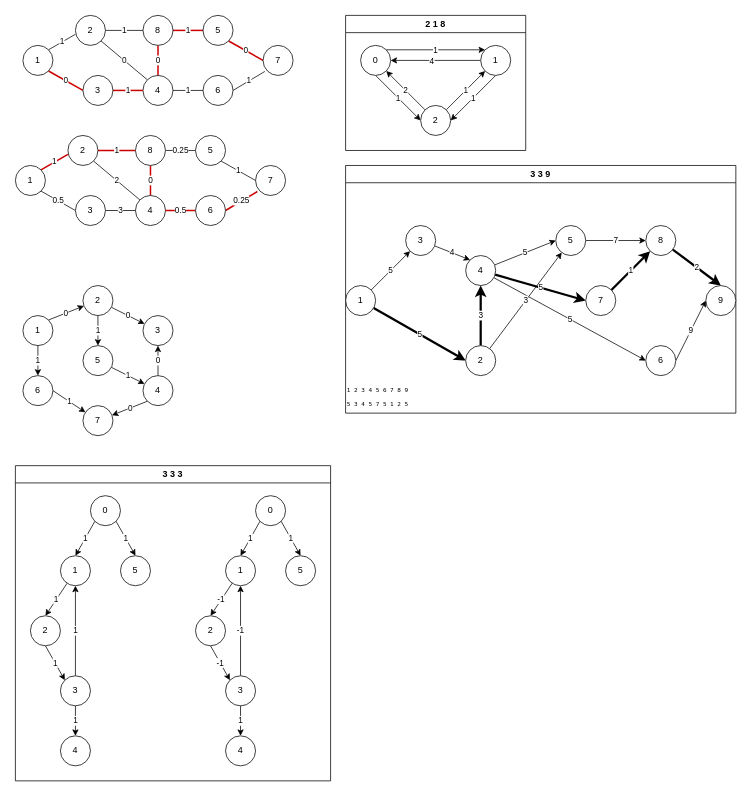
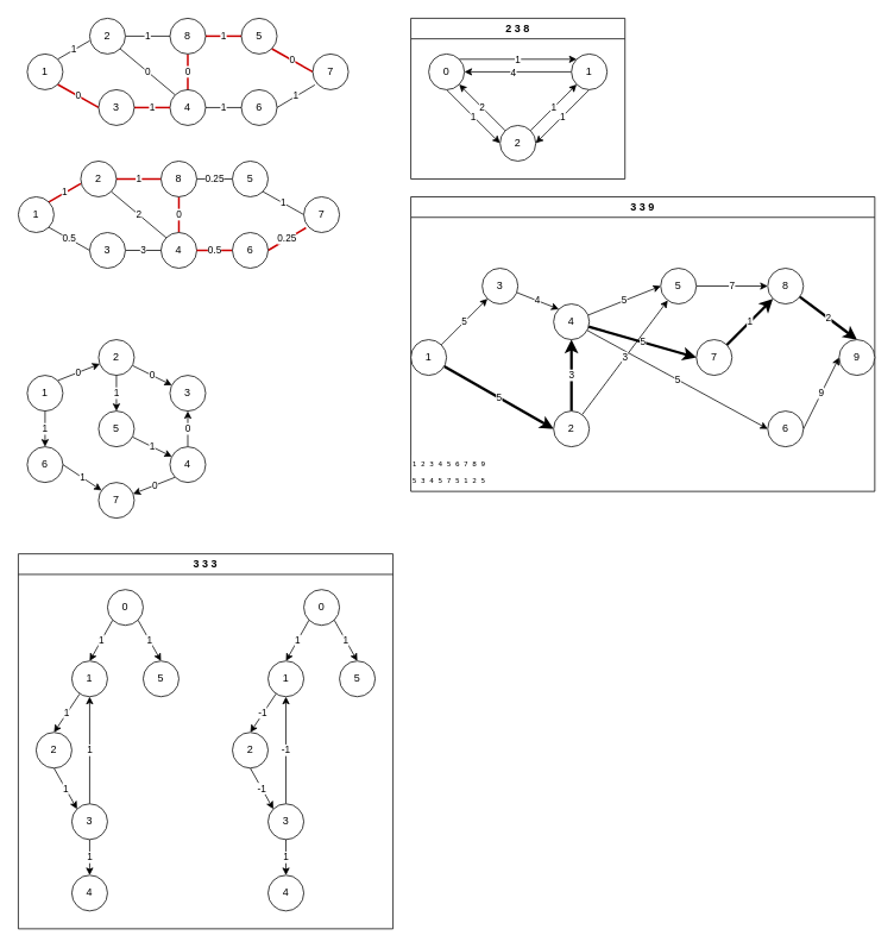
  <mxCell id="0" />
  <mxCell id="1" parent="0" />
  <mxCell id="2" value="1" style="edgeStyle=none;html=1;exitX=1;exitY=0;exitDx=0;exitDy=0;entryX=0;entryY=0.629;entryDx=0;entryDy=0;entryPerimeter=0;endArrow=none;endFill=0;" parent="1" source="4" target="7" edge="1"><mxGeometry relative="1" as="geometry" /></mxCell>
  <mxCell id="3" value="0" style="edgeStyle=none;html=1;exitX=1;exitY=1;exitDx=0;exitDy=0;entryX=0;entryY=0.5;entryDx=0;entryDy=0;endArrow=none;endFill=0;strokeColor=#CC0000;strokeWidth=2;" parent="1" source="4" target="19" edge="1"><mxGeometry relative="1" as="geometry" /></mxCell>
  <mxCell id="4" value="1" style="ellipse;whiteSpace=wrap;html=1;aspect=fixed;" parent="1" vertex="1"><mxGeometry x="30" y="60" width="40" height="40" as="geometry" /></mxCell>
  <mxCell id="5" value="1" style="edgeStyle=none;html=1;entryX=0;entryY=0.5;entryDx=0;entryDy=0;endArrow=none;endFill=0;" parent="1" source="7" target="10" edge="1"><mxGeometry relative="1" as="geometry" /></mxCell>
  <mxCell id="6" value="0" style="edgeStyle=none;html=1;exitX=1;exitY=1;exitDx=0;exitDy=0;entryX=0;entryY=0;entryDx=0;entryDy=0;endArrow=none;endFill=0;" parent="1" source="7" target="12" edge="1"><mxGeometry relative="1" as="geometry" /></mxCell>
  <mxCell id="7" value="2" style="ellipse;whiteSpace=wrap;html=1;aspect=fixed;" parent="1" vertex="1"><mxGeometry x="100" y="20" width="40" height="40" as="geometry" /></mxCell>
  <mxCell id="8" value="1" style="edgeStyle=none;html=1;entryX=0;entryY=0.5;entryDx=0;entryDy=0;endArrow=none;endFill=0;strokeColor=#CC0000;strokeWidth=2;" parent="1" source="10" target="14" edge="1"><mxGeometry relative="1" as="geometry" /></mxCell>
  <mxCell id="9" value="0" style="edgeStyle=none;html=1;exitX=0.5;exitY=1;exitDx=0;exitDy=0;entryX=0.5;entryY=0;entryDx=0;entryDy=0;endArrow=none;endFill=0;strokeColor=#CC0000;strokeWidth=2;" parent="1" source="10" target="12" edge="1"><mxGeometry relative="1" as="geometry"><Array as="points"><mxPoint x="210" y="80" /></Array><mxPoint as="offset" /></mxGeometry></mxCell>
  <mxCell id="10" value="8" style="ellipse;whiteSpace=wrap;html=1;aspect=fixed;" parent="1" vertex="1"><mxGeometry x="190" y="20" width="40" height="40" as="geometry" /></mxCell>
  <mxCell id="11" value="1" style="edgeStyle=none;html=1;exitX=1;exitY=0.5;exitDx=0;exitDy=0;entryX=0;entryY=0.5;entryDx=0;entryDy=0;endArrow=none;endFill=0;" parent="1" source="12" target="16" edge="1"><mxGeometry relative="1" as="geometry" /></mxCell>
  <mxCell id="12" value="4" style="ellipse;whiteSpace=wrap;html=1;aspect=fixed;" parent="1" vertex="1"><mxGeometry x="190" y="100" width="40" height="40" as="geometry" /></mxCell>
  <mxCell id="13" value="0" style="edgeStyle=none;html=1;exitX=1;exitY=1;exitDx=0;exitDy=0;entryX=0;entryY=0.5;entryDx=0;entryDy=0;endArrow=none;endFill=0;strokeColor=#CC0000;strokeWidth=2;" parent="1" source="14" target="17" edge="1"><mxGeometry relative="1" as="geometry" /></mxCell>
  <mxCell id="14" value="5" style="ellipse;whiteSpace=wrap;html=1;aspect=fixed;" parent="1" vertex="1"><mxGeometry x="270" y="20" width="40" height="40" as="geometry" /></mxCell>
  <mxCell id="15" value="1" style="edgeStyle=none;html=1;exitX=1;exitY=0.5;exitDx=0;exitDy=0;entryX=0.06;entryY=0.867;entryDx=0;entryDy=0;entryPerimeter=0;endArrow=none;endFill=0;" parent="1" source="16" target="17" edge="1"><mxGeometry relative="1" as="geometry" /></mxCell>
  <mxCell id="16" value="6" style="ellipse;whiteSpace=wrap;html=1;aspect=fixed;" parent="1" vertex="1"><mxGeometry x="270" y="100" width="40" height="40" as="geometry" /></mxCell>
  <mxCell id="17" value="7" style="ellipse;whiteSpace=wrap;html=1;aspect=fixed;" parent="1" vertex="1"><mxGeometry x="350" y="60" width="40" height="40" as="geometry" /></mxCell>
  <mxCell id="18" value="1" style="edgeStyle=none;html=1;exitX=1;exitY=0.5;exitDx=0;exitDy=0;entryX=0;entryY=0.5;entryDx=0;entryDy=0;endArrow=none;endFill=0;strokeColor=#CC0000;strokeWidth=2;" parent="1" source="19" target="12" edge="1"><mxGeometry relative="1" as="geometry" /></mxCell>
  <mxCell id="19" value="3" style="ellipse;whiteSpace=wrap;html=1;aspect=fixed;" parent="1" vertex="1"><mxGeometry x="110" y="100" width="40" height="40" as="geometry" /></mxCell>
  <mxCell id="20" value="1" style="edgeStyle=none;html=1;exitX=1;exitY=0;exitDx=0;exitDy=0;entryX=0;entryY=0.629;entryDx=0;entryDy=0;entryPerimeter=0;endArrow=none;endFill=0;strokeWidth=2;strokeColor=#CC0000;" parent="1" source="22" target="25" edge="1"><mxGeometry relative="1" as="geometry" /></mxCell>
  <mxCell id="21" value="0.5" style="edgeStyle=none;html=1;exitX=1;exitY=1;exitDx=0;exitDy=0;entryX=0;entryY=0.5;entryDx=0;entryDy=0;endArrow=none;endFill=0;" parent="1" source="22" target="38" edge="1"><mxGeometry relative="1" as="geometry" /></mxCell>
  <mxCell id="22" value="1" style="ellipse;whiteSpace=wrap;html=1;aspect=fixed;" parent="1" vertex="1"><mxGeometry x="20" y="220" width="40" height="40" as="geometry" /></mxCell>
  <mxCell id="23" value="1" style="edgeStyle=none;html=1;entryX=0;entryY=0.5;entryDx=0;entryDy=0;endArrow=none;endFill=0;strokeWidth=2;strokeColor=#CC0000;" parent="1" source="25" target="28" edge="1"><mxGeometry relative="1" as="geometry" /></mxCell>
  <mxCell id="24" value="2" style="edgeStyle=none;html=1;exitX=1;exitY=1;exitDx=0;exitDy=0;entryX=0;entryY=0;entryDx=0;entryDy=0;endArrow=none;endFill=0;strokeWidth=1;strokeColor=#000000;" parent="1" source="25" target="30" edge="1"><mxGeometry relative="1" as="geometry" /></mxCell>
  <mxCell id="25" value="2" style="ellipse;whiteSpace=wrap;html=1;aspect=fixed;" parent="1" vertex="1"><mxGeometry x="90" y="180" width="40" height="40" as="geometry" /></mxCell>
  <mxCell id="26" value="0.25" style="edgeStyle=none;html=1;entryX=0;entryY=0.5;entryDx=0;entryDy=0;endArrow=none;endFill=0;" parent="1" source="28" target="32" edge="1"><mxGeometry relative="1" as="geometry" /></mxCell>
  <mxCell id="27" value="0" style="edgeStyle=none;html=1;exitX=0.5;exitY=1;exitDx=0;exitDy=0;entryX=0.5;entryY=0;entryDx=0;entryDy=0;endArrow=none;endFill=0;strokeWidth=2;strokeColor=#CC0000;" parent="1" source="28" target="30" edge="1"><mxGeometry relative="1" as="geometry"><Array as="points"><mxPoint x="200" y="240" /></Array></mxGeometry></mxCell>
  <mxCell id="28" value="8" style="ellipse;whiteSpace=wrap;html=1;aspect=fixed;" parent="1" vertex="1"><mxGeometry x="180" y="180" width="40" height="40" as="geometry" /></mxCell>
  <mxCell id="29" value="1" style="edgeStyle=none;html=1;exitX=1;exitY=0.5;exitDx=0;exitDy=0;entryX=0;entryY=0.5;entryDx=0;entryDy=0;endArrow=none;endFill=0;" parent="1" source="30" target="35" edge="1"><mxGeometry relative="1" as="geometry" /></mxCell>
  <mxCell id="30" value="4" style="ellipse;whiteSpace=wrap;html=1;aspect=fixed;" parent="1" vertex="1"><mxGeometry x="180" y="260" width="40" height="40" as="geometry" /></mxCell>
  <mxCell id="31" value="1" style="edgeStyle=none;html=1;exitX=1;exitY=1;exitDx=0;exitDy=0;entryX=0;entryY=0.5;entryDx=0;entryDy=0;endArrow=none;endFill=0;" parent="1" source="32" target="36" edge="1"><mxGeometry relative="1" as="geometry" /></mxCell>
  <mxCell id="32" value="5" style="ellipse;whiteSpace=wrap;html=1;aspect=fixed;" parent="1" vertex="1"><mxGeometry x="260" y="180" width="40" height="40" as="geometry" /></mxCell>
  <mxCell id="33" value="0.25" style="edgeStyle=none;html=1;exitX=1;exitY=0.5;exitDx=0;exitDy=0;entryX=0.06;entryY=0.867;entryDx=0;entryDy=0;entryPerimeter=0;endArrow=none;endFill=0;strokeWidth=2;strokeColor=#CC0000;" parent="1" source="35" target="36" edge="1"><mxGeometry relative="1" as="geometry" /></mxCell>
  <mxCell id="34" value="0.5" style="edgeStyle=none;html=1;endArrow=none;endFill=0;strokeColor=#CC0000;strokeWidth=2;" parent="1" source="35" target="30" edge="1"><mxGeometry relative="1" as="geometry" /></mxCell>
  <mxCell id="35" value="6" style="ellipse;whiteSpace=wrap;html=1;aspect=fixed;" parent="1" vertex="1"><mxGeometry x="260" y="260" width="40" height="40" as="geometry" /></mxCell>
  <mxCell id="36" value="7" style="ellipse;whiteSpace=wrap;html=1;aspect=fixed;" parent="1" vertex="1"><mxGeometry x="340" y="220" width="40" height="40" as="geometry" /></mxCell>
  <mxCell id="37" value="3" style="edgeStyle=none;html=1;exitX=1;exitY=0.5;exitDx=0;exitDy=0;entryX=0;entryY=0.5;entryDx=0;entryDy=0;endArrow=none;endFill=0;" parent="1" source="38" target="30" edge="1"><mxGeometry relative="1" as="geometry" /></mxCell>
  <mxCell id="38" value="3" style="ellipse;whiteSpace=wrap;html=1;aspect=fixed;" parent="1" vertex="1"><mxGeometry x="100" y="260" width="40" height="40" as="geometry" /></mxCell>
  <mxCell id="39" value="0" style="edgeStyle=none;html=1;exitX=1;exitY=0;exitDx=0;exitDy=0;" parent="1" source="41" target="47" edge="1"><mxGeometry relative="1" as="geometry" /></mxCell>
  <mxCell id="40" value="1" style="edgeStyle=none;html=1;exitX=0.5;exitY=1;exitDx=0;exitDy=0;" parent="1" source="41" target="51" edge="1"><mxGeometry relative="1" as="geometry" /></mxCell>
  <mxCell id="41" value="1" style="ellipse;whiteSpace=wrap;html=1;aspect=fixed;" parent="1" vertex="1"><mxGeometry x="30" y="420" width="40" height="40" as="geometry" /></mxCell>
  <mxCell id="42" value="0" style="edgeStyle=none;html=1;exitX=0.5;exitY=0;exitDx=0;exitDy=0;entryX=0.5;entryY=1;entryDx=0;entryDy=0;" parent="1" source="44" target="53" edge="1"><mxGeometry relative="1" as="geometry" /></mxCell>
  <mxCell id="43" value="0" style="edgeStyle=none;html=1;exitX=0;exitY=1;exitDx=0;exitDy=0;" parent="1" source="44" target="52" edge="1"><mxGeometry relative="1" as="geometry"><Array as="points" /></mxGeometry></mxCell>
  <mxCell id="44" value="4" style="ellipse;whiteSpace=wrap;html=1;aspect=fixed;" parent="1" vertex="1"><mxGeometry x="190" y="500" width="40" height="40" as="geometry" /></mxCell>
  <mxCell id="45" value="1" style="edgeStyle=none;html=1;" parent="1" source="47" target="49" edge="1"><mxGeometry relative="1" as="geometry" /></mxCell>
  <mxCell id="46" value="0" style="edgeStyle=none;html=1;" parent="1" source="47" target="53" edge="1"><mxGeometry relative="1" as="geometry" /></mxCell>
  <mxCell id="47" value="2" style="ellipse;whiteSpace=wrap;html=1;aspect=fixed;" parent="1" vertex="1"><mxGeometry x="110" y="380" width="40" height="40" as="geometry" /></mxCell>
  <mxCell id="48" value="1" style="edgeStyle=none;html=1;" parent="1" source="49" target="44" edge="1"><mxGeometry relative="1" as="geometry" /></mxCell>
  <mxCell id="49" value="5" style="ellipse;whiteSpace=wrap;html=1;aspect=fixed;" parent="1" vertex="1"><mxGeometry x="110" y="460" width="40" height="40" as="geometry" /></mxCell>
  <mxCell id="50" value="1" style="edgeStyle=none;html=1;exitX=1;exitY=0.5;exitDx=0;exitDy=0;" parent="1" source="51" target="52" edge="1"><mxGeometry relative="1" as="geometry" /></mxCell>
  <mxCell id="51" value="6" style="ellipse;whiteSpace=wrap;html=1;aspect=fixed;" parent="1" vertex="1"><mxGeometry x="30" y="500" width="40" height="40" as="geometry" /></mxCell>
  <mxCell id="52" value="7" style="ellipse;whiteSpace=wrap;html=1;aspect=fixed;" parent="1" vertex="1"><mxGeometry x="110" y="540" width="40" height="40" as="geometry" /></mxCell>
  <mxCell id="53" value="3" style="ellipse;whiteSpace=wrap;html=1;aspect=fixed;" parent="1" vertex="1"><mxGeometry x="190" y="420" width="40" height="40" as="geometry" /></mxCell>
- <mxCell id="54" value="2 1 8" style="swimlane;whiteSpace=wrap;html=1;" parent="1" vertex="1"><mxGeometry x="460" y="20" width="240" height="180" as="geometry" /></mxCell>
+ <mxCell id="54" value="2 3 8" style="swimlane;whiteSpace=wrap;html=1;" parent="1" vertex="1"><mxGeometry x="460" y="20" width="240" height="180" as="geometry" /></mxCell>
  <mxCell id="55" value="1" style="edgeStyle=none;html=1;exitX=1;exitY=0;exitDx=0;exitDy=0;entryX=0;entryY=0;entryDx=0;entryDy=0;" parent="54" source="57" target="61" edge="1"><mxGeometry relative="1" as="geometry" /></mxCell>
  <mxCell id="56" value="1" style="edgeStyle=none;html=1;exitX=0.5;exitY=1;exitDx=0;exitDy=0;entryX=0;entryY=0.5;entryDx=0;entryDy=0;" parent="54" source="57" target="64" edge="1"><mxGeometry relative="1" as="geometry" /></mxCell>
  <mxCell id="57" value="0" style="ellipse;whiteSpace=wrap;html=1;aspect=fixed;" parent="54" vertex="1"><mxGeometry x="20" y="40" width="40" height="40" as="geometry" /></mxCell>
  <mxCell id="58" style="edgeStyle=none;html=1;entryX=1;entryY=0.5;entryDx=0;entryDy=0;" parent="54" source="61" target="57" edge="1"><mxGeometry relative="1" as="geometry" /></mxCell>
  <mxCell id="59" value="4" style="edgeLabel;html=1;align=center;verticalAlign=middle;resizable=0;points=[];" parent="58" vertex="1" connectable="0"><mxGeometry x="0.106" relative="1" as="geometry"><mxPoint as="offset" /></mxGeometry></mxCell>
  <mxCell id="60" value="1" style="edgeStyle=none;html=1;exitX=0.5;exitY=1;exitDx=0;exitDy=0;entryX=1;entryY=0.5;entryDx=0;entryDy=0;" parent="54" source="61" target="64" edge="1"><mxGeometry relative="1" as="geometry" /></mxCell>
  <mxCell id="61" value="1" style="ellipse;whiteSpace=wrap;html=1;aspect=fixed;" parent="54" vertex="1"><mxGeometry x="180" y="40" width="40" height="40" as="geometry" /></mxCell>
  <mxCell id="62" value="2" style="edgeStyle=none;html=1;exitX=0;exitY=0;exitDx=0;exitDy=0;entryX=1;entryY=1;entryDx=0;entryDy=0;" parent="54" source="64" target="57" edge="1"><mxGeometry relative="1" as="geometry" /></mxCell>
  <mxCell id="63" value="1" style="edgeStyle=none;html=1;exitX=1;exitY=0;exitDx=0;exitDy=0;" parent="54" source="64" target="61" edge="1"><mxGeometry relative="1" as="geometry" /></mxCell>
  <mxCell id="64" value="2" style="ellipse;whiteSpace=wrap;html=1;aspect=fixed;" parent="54" vertex="1"><mxGeometry x="100" y="120" width="40" height="40" as="geometry" /></mxCell>
  <mxCell id="65" value="3 3 9" style="swimlane;whiteSpace=wrap;html=1;" parent="1" vertex="1"><mxGeometry x="460" y="220" width="520" height="330" as="geometry" /></mxCell>
  <mxCell id="66" value="5" style="edgeStyle=none;html=1;" parent="65" source="68" target="82" edge="1"><mxGeometry relative="1" as="geometry" /></mxCell>
  <mxCell id="67" value="5" style="edgeStyle=none;html=1;entryX=0;entryY=0.5;entryDx=0;entryDy=0;strokeWidth=3;" parent="65" source="68" target="85" edge="1"><mxGeometry relative="1" as="geometry" /></mxCell>
  <mxCell id="68" value="1" style="ellipse;whiteSpace=wrap;html=1;aspect=fixed;" parent="65" vertex="1"><mxGeometry y="160" width="40" height="40" as="geometry" /></mxCell>
  <mxCell id="69" value="2" style="edgeStyle=none;html=1;entryX=0.5;entryY=0;entryDx=0;entryDy=0;strokeWidth=3;" parent="65" source="70" target="86" edge="1"><mxGeometry relative="1" as="geometry" /></mxCell>
  <mxCell id="70" value="8" style="ellipse;whiteSpace=wrap;html=1;aspect=fixed;" parent="65" vertex="1"><mxGeometry x="400" y="80" width="40" height="40" as="geometry" /></mxCell>
  <mxCell id="71" value="1" style="edgeStyle=none;html=1;entryX=0;entryY=1;entryDx=0;entryDy=0;strokeWidth=3;" parent="65" source="72" target="70" edge="1"><mxGeometry relative="1" as="geometry" /></mxCell>
  <mxCell id="72" value="7" style="ellipse;whiteSpace=wrap;html=1;aspect=fixed;" parent="65" vertex="1"><mxGeometry x="320" y="160" width="40" height="40" as="geometry" /></mxCell>
  <mxCell id="73" value="9" style="edgeStyle=none;html=1;entryX=0;entryY=0.5;entryDx=0;entryDy=0;exitX=1;exitY=0.5;exitDx=0;exitDy=0;" parent="65" source="74" target="86" edge="1"><mxGeometry relative="1" as="geometry" /></mxCell>
  <mxCell id="74" value="6" style="ellipse;whiteSpace=wrap;html=1;aspect=fixed;" parent="65" vertex="1"><mxGeometry x="400" y="240" width="40" height="40" as="geometry" /></mxCell>
  <mxCell id="75" value="7" style="edgeStyle=none;html=1;entryX=0;entryY=0.5;entryDx=0;entryDy=0;" parent="65" source="76" target="70" edge="1"><mxGeometry relative="1" as="geometry" /></mxCell>
  <mxCell id="76" value="5" style="ellipse;whiteSpace=wrap;html=1;aspect=fixed;" parent="65" vertex="1"><mxGeometry x="280" y="80" width="40" height="40" as="geometry" /></mxCell>
  <mxCell id="77" value="5" style="edgeStyle=none;html=1;entryX=0;entryY=0.5;entryDx=0;entryDy=0;" parent="65" source="80" target="76" edge="1"><mxGeometry relative="1" as="geometry"><mxPoint x="210" y="70" as="targetPoint" /></mxGeometry></mxCell>
  <mxCell id="78" value="5" style="edgeStyle=none;html=1;entryX=0;entryY=0.5;entryDx=0;entryDy=0;" parent="65" source="80" target="74" edge="1"><mxGeometry relative="1" as="geometry" /></mxCell>
  <mxCell id="79" value="5" style="edgeStyle=none;html=1;entryX=0;entryY=0.5;entryDx=0;entryDy=0;strokeWidth=3;" parent="65" source="80" target="72" edge="1"><mxGeometry relative="1" as="geometry" /></mxCell>
  <mxCell id="80" value="4" style="ellipse;whiteSpace=wrap;html=1;aspect=fixed;" parent="65" vertex="1"><mxGeometry x="160" y="120" width="40" height="40" as="geometry" /></mxCell>
  <mxCell id="81" value="4" style="edgeStyle=none;html=1;entryX=0;entryY=0;entryDx=0;entryDy=0;" parent="65" source="82" target="80" edge="1"><mxGeometry relative="1" as="geometry"><mxPoint x="100" y="120" as="targetPoint" /></mxGeometry></mxCell>
  <mxCell id="82" value="3" style="ellipse;whiteSpace=wrap;html=1;aspect=fixed;" parent="65" vertex="1"><mxGeometry x="80" y="80" width="40" height="40" as="geometry" /></mxCell>
  <mxCell id="83" value="3" style="edgeStyle=none;html=1;entryX=0.5;entryY=1;entryDx=0;entryDy=0;strokeWidth=3;" parent="65" source="85" target="80" edge="1"><mxGeometry relative="1" as="geometry" /></mxCell>
  <mxCell id="84" value="3" style="edgeStyle=none;html=1;" parent="65" source="85" target="76" edge="1"><mxGeometry relative="1" as="geometry" /></mxCell>
  <mxCell id="85" value="2" style="ellipse;whiteSpace=wrap;html=1;aspect=fixed;" parent="65" vertex="1"><mxGeometry x="160" y="240" width="40" height="40" as="geometry" /></mxCell>
  <mxCell id="86" value="9" style="ellipse;whiteSpace=wrap;html=1;aspect=fixed;" parent="65" vertex="1"><mxGeometry x="480" y="160" width="40" height="40" as="geometry" /></mxCell>
  <mxCell id="87" value="&lt;div style=&quot;background-color: rgb(255, 255, 255); font-family: &amp;quot;Droid Sans Mono&amp;quot;, &amp;quot;monospace&amp;quot;, monospace; font-size: 8px; line-height: 19px;&quot;&gt;&lt;span style=&quot;font-size: 8px;&quot;&gt;1 2 3 4 5 6 7 8 9&lt;/span&gt;&lt;/div&gt;&lt;div style=&quot;background-color: rgb(255, 255, 255); font-family: &amp;quot;Droid Sans Mono&amp;quot;, &amp;quot;monospace&amp;quot;, monospace; font-size: 8px; line-height: 19px;&quot;&gt;&lt;span style=&quot;font-size: 8px;&quot;&gt;5 3 4 5 7 5 1 2 5&lt;/span&gt;&lt;/div&gt;" style="text;html=1;align=left;verticalAlign=bottom;resizable=0;points=[];autosize=1;strokeColor=none;fillColor=none;fontSize=8;fontColor=#000000;" parent="65" vertex="1"><mxGeometry y="280" width="110" height="50" as="geometry" /></mxCell>
  <mxCell id="88" value="3 3 3" style="swimlane;whiteSpace=wrap;html=1;startSize=23;" vertex="1" parent="1"><mxGeometry x="20" y="620" width="420" height="420" as="geometry" /></mxCell>
  <mxCell id="89" value="1" style="edgeStyle=none;html=1;entryX=0.5;entryY=0;entryDx=0;entryDy=0;" edge="1" parent="88" source="90" target="98"><mxGeometry relative="1" as="geometry" /></mxCell>
  <mxCell id="90" value="1" style="ellipse;whiteSpace=wrap;html=1;aspect=fixed;" vertex="1" parent="88"><mxGeometry x="60" y="120" width="40" height="40" as="geometry" /></mxCell>
  <mxCell id="91" value="1" style="edgeStyle=none;html=1;entryX=0.5;entryY=1;entryDx=0;entryDy=0;" edge="1" parent="88" source="93" target="90"><mxGeometry relative="1" as="geometry" /></mxCell>
  <mxCell id="92" value="1" style="edgeStyle=none;html=1;exitX=0.5;exitY=1;exitDx=0;exitDy=0;entryX=0.5;entryY=0;entryDx=0;entryDy=0;" edge="1" parent="88" source="93" target="100"><mxGeometry relative="1" as="geometry" /></mxCell>
  <mxCell id="93" value="3" style="ellipse;whiteSpace=wrap;html=1;aspect=fixed;" vertex="1" parent="88"><mxGeometry x="60" y="280" width="40" height="40" as="geometry" /></mxCell>
  <mxCell id="94" value="1" style="edgeStyle=none;html=1;exitX=0;exitY=1;exitDx=0;exitDy=0;entryX=0.5;entryY=0;entryDx=0;entryDy=0;" edge="1" parent="88" source="96" target="90"><mxGeometry relative="1" as="geometry" /></mxCell>
  <mxCell id="95" value="1" style="edgeStyle=none;html=1;exitX=1;exitY=1;exitDx=0;exitDy=0;entryX=0.5;entryY=0;entryDx=0;entryDy=0;" edge="1" parent="88" source="96" target="99"><mxGeometry relative="1" as="geometry" /></mxCell>
  <mxCell id="96" value="0" style="ellipse;whiteSpace=wrap;html=1;aspect=fixed;" vertex="1" parent="88"><mxGeometry x="100" y="40" width="40" height="40" as="geometry" /></mxCell>
  <mxCell id="97" value="1" style="edgeStyle=none;html=1;exitX=0.5;exitY=1;exitDx=0;exitDy=0;entryX=0;entryY=0;entryDx=0;entryDy=0;" edge="1" parent="88" source="98" target="93"><mxGeometry relative="1" as="geometry" /></mxCell>
  <mxCell id="98" value="2" style="ellipse;whiteSpace=wrap;html=1;aspect=fixed;" vertex="1" parent="88"><mxGeometry x="20" y="200" width="40" height="40" as="geometry" /></mxCell>
  <mxCell id="99" value="5" style="ellipse;whiteSpace=wrap;html=1;aspect=fixed;" vertex="1" parent="88"><mxGeometry x="140" y="120" width="40" height="40" as="geometry" /></mxCell>
  <mxCell id="100" value="4" style="ellipse;whiteSpace=wrap;html=1;aspect=fixed;" vertex="1" parent="88"><mxGeometry x="60" y="360" width="40" height="40" as="geometry" /></mxCell>
  <mxCell id="101" value="1" style="ellipse;whiteSpace=wrap;html=1;aspect=fixed;" vertex="1" parent="88"><mxGeometry x="280" y="120" width="40" height="40" as="geometry" /></mxCell>
  <mxCell id="102" value="-1" style="edgeStyle=none;html=1;entryX=0.5;entryY=1;entryDx=0;entryDy=0;" edge="1" parent="88" source="103" target="101"><mxGeometry relative="1" as="geometry" /></mxCell>
  <mxCell id="103" value="3" style="ellipse;whiteSpace=wrap;html=1;aspect=fixed;" vertex="1" parent="88"><mxGeometry x="280" y="280" width="40" height="40" as="geometry" /></mxCell>
  <mxCell id="104" value="1" style="edgeStyle=none;html=1;exitX=0;exitY=1;exitDx=0;exitDy=0;entryX=0.5;entryY=0;entryDx=0;entryDy=0;" edge="1" parent="88" source="105" target="101"><mxGeometry relative="1" as="geometry" /></mxCell>
  <mxCell id="105" value="0" style="ellipse;whiteSpace=wrap;html=1;aspect=fixed;" vertex="1" parent="88"><mxGeometry x="320" y="40" width="40" height="40" as="geometry" /></mxCell>
  <mxCell id="106" value="-1" style="edgeStyle=none;html=1;exitX=0.5;exitY=1;exitDx=0;exitDy=0;entryX=0;entryY=0;entryDx=0;entryDy=0;" edge="1" parent="88" source="107" target="103"><mxGeometry relative="1" as="geometry" /></mxCell>
  <mxCell id="107" value="2" style="ellipse;whiteSpace=wrap;html=1;aspect=fixed;" vertex="1" parent="88"><mxGeometry x="240" y="200" width="40" height="40" as="geometry" /></mxCell>
  <mxCell id="108" value="-1" style="edgeStyle=none;html=1;entryX=0.5;entryY=0;entryDx=0;entryDy=0;" edge="1" parent="88" source="101" target="107"><mxGeometry relative="1" as="geometry" /></mxCell>
  <mxCell id="109" value="5" style="ellipse;whiteSpace=wrap;html=1;aspect=fixed;" vertex="1" parent="88"><mxGeometry x="360" y="120" width="40" height="40" as="geometry" /></mxCell>
  <mxCell id="110" value="1" style="edgeStyle=none;html=1;exitX=1;exitY=1;exitDx=0;exitDy=0;entryX=0.5;entryY=0;entryDx=0;entryDy=0;" edge="1" parent="88" source="105" target="109"><mxGeometry relative="1" as="geometry" /></mxCell>
  <mxCell id="111" value="4" style="ellipse;whiteSpace=wrap;html=1;aspect=fixed;" vertex="1" parent="88"><mxGeometry x="280" y="360" width="40" height="40" as="geometry" /></mxCell>
  <mxCell id="112" value="1" style="edgeStyle=none;html=1;exitX=0.5;exitY=1;exitDx=0;exitDy=0;entryX=0.5;entryY=0;entryDx=0;entryDy=0;" edge="1" parent="88" source="103" target="111"><mxGeometry relative="1" as="geometry" /></mxCell>
